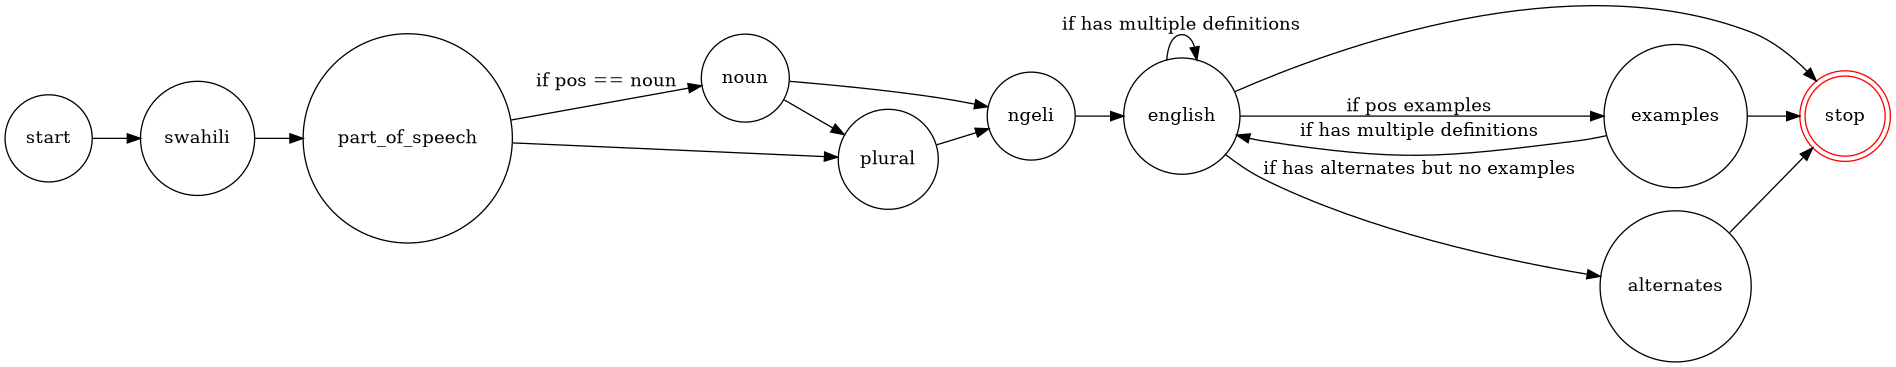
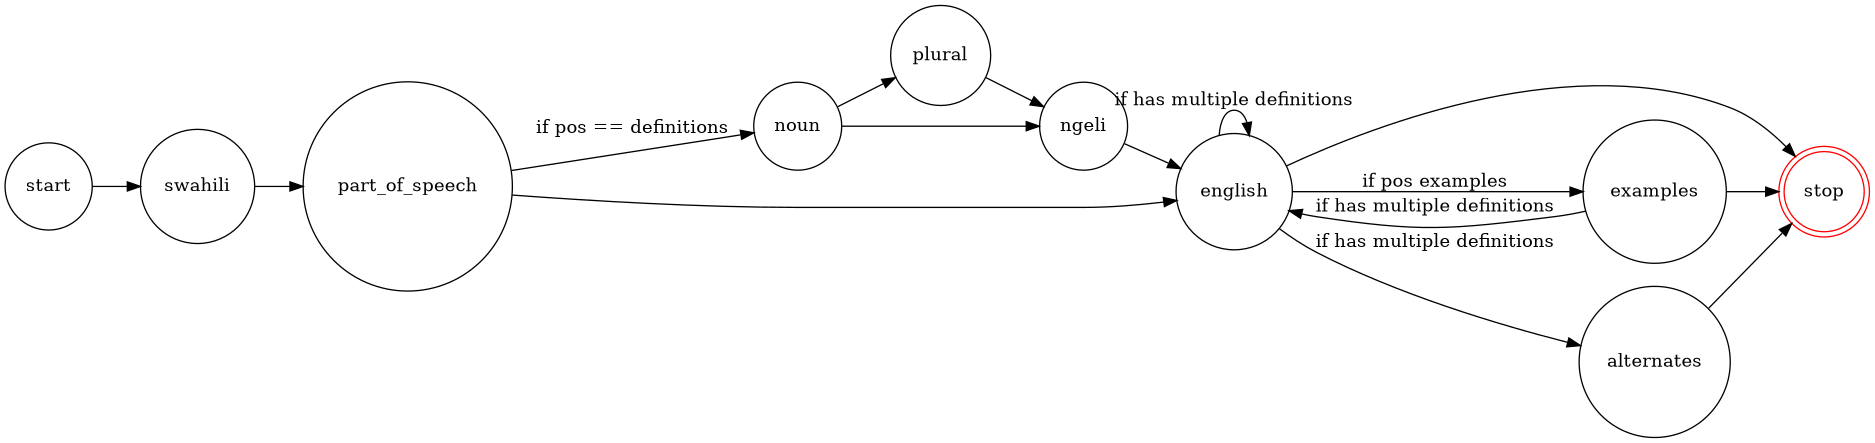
  digraph {
    rankdir=LR
    node [shape=circle]
    n1 [color=red label=stop shape=doublecircle]
    start
    swahili
    part_of_speech
    noun
    english
    plural
    ngeli
    examples
    alternates
    start -> swahili
    swahili -> part_of_speech
-   part_of_speech -> noun [label="if pos == noun"]
-   part_of_speech -> plural
+   part_of_speech -> noun [label="if pos == definitions"]
+   part_of_speech -> english
    noun -> plural
    noun -> ngeli
    english -> n1
    english -> english [label="if has multiple definitions"]
    english -> examples [label="if pos examples"]
-   english -> alternates [label="if has alternates but no examples"]
+   english -> alternates [label="if has multiple definitions"]
    plural -> ngeli
    ngeli -> english
    examples -> n1
    examples -> english [label="if has multiple definitions"]
    alternates -> n1
  }
